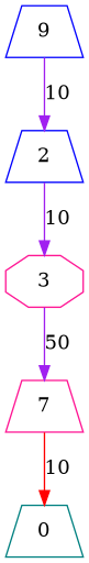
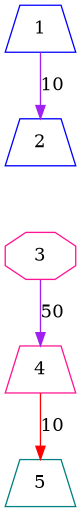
  digraph {
    fontname="DejaVu Serif"
    node [color=blue fontname="DejaVu Serif" shape=trapezium]
    edge [color=purple fontname="DejaVu Serif"]
-   1 [label=9]
+   1
    2
    3 [color=deeppink shape=octagon]
-   4 [color=deeppink label=7]
-   5 [color=teal label=0]
+   4 [color=deeppink]
+   5 [color=teal]
    1 -> 2 [label=10]
-   2 -> 3 [label=10]
    3 -> 4 [label=50]
    4 -> 5 [color=red label=10]
  }
